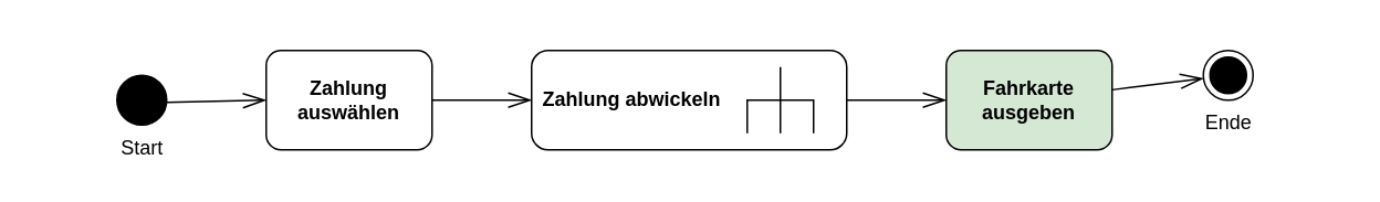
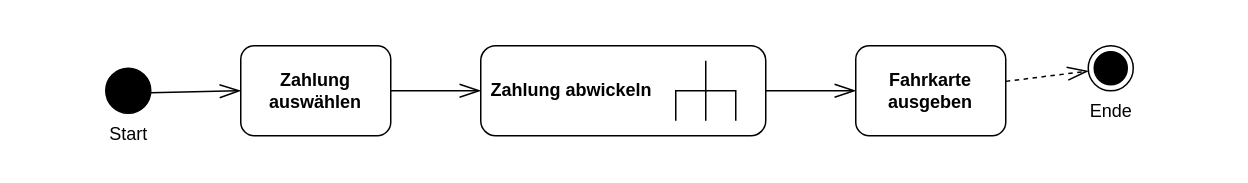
  <mxCell id="0" />
  <mxCell id="1" parent="0" />
  <mxCell id="2" value="Start" style="ellipse;fillColor=strokeColor;html=1;verticalAlign=top;align=center;spacingLeft=0;labelPosition=center;verticalLabelPosition=bottom;" parent="1" vertex="1"><mxGeometry x="70" y="45" width="30" height="30" as="geometry" /></mxCell>
  <mxCell id="3" value="Ende" style="ellipse;html=1;shape=endState;fillColor=strokeColor;labelPosition=center;verticalLabelPosition=bottom;align=center;verticalAlign=top;" parent="1" vertex="1"><mxGeometry x="725" y="30" width="30" height="30" as="geometry" /></mxCell>
  <mxCell id="4" value="Zahlung auswählen" style="rounded=1;whiteSpace=wrap;html=1;fontStyle=1" parent="1" vertex="1"><mxGeometry x="160" y="30" width="100" height="60" as="geometry" /></mxCell>
- <mxCell id="5" value="Fahrkarte ausgeben" style="rounded=1;whiteSpace=wrap;html=1;fontStyle=1;fillColor=#d5e8d4;" parent="1" vertex="1"><mxGeometry x="570" y="30" width="100" height="60" as="geometry" /></mxCell>
+ <mxCell id="5" value="Fahrkarte ausgeben" style="rounded=1;whiteSpace=wrap;html=1;fontStyle=1" parent="1" vertex="1"><mxGeometry x="570" y="30" width="100" height="60" as="geometry" /></mxCell>
  <mxCell id="6" value="" style="endArrow=openThin;html=1;rounded=0;endFill=0;endSize=12;" parent="1" source="2" target="4" edge="1"><mxGeometry width="50" height="50" relative="1" as="geometry"><mxPoint x="59" y="210" as="sourcePoint" /><mxPoint x="119" y="210" as="targetPoint" /></mxGeometry></mxCell>
  <mxCell id="7" value="" style="endArrow=openThin;html=1;rounded=0;endFill=0;endSize=12;" parent="1" source="10" target="5" edge="1"><mxGeometry width="50" height="50" relative="1" as="geometry"><mxPoint x="540" y="140" as="sourcePoint" /><mxPoint x="219" y="220" as="targetPoint" /></mxGeometry></mxCell>
- <mxCell id="8" value="" style="endArrow=openThin;html=1;rounded=0;endFill=0;endSize=12;" parent="1" source="5" target="3" edge="1"><mxGeometry width="50" height="50" relative="1" as="geometry"><mxPoint x="169" y="230" as="sourcePoint" /><mxPoint x="229" y="230" as="targetPoint" /></mxGeometry></mxCell>
+ <mxCell id="8" value="" style="endArrow=openThin;html=1;rounded=0;endFill=0;endSize=12;dashed=1;" parent="1" source="5" target="3" edge="1"><mxGeometry width="50" height="50" relative="1" as="geometry"><mxPoint x="169" y="230" as="sourcePoint" /><mxPoint x="229" y="230" as="targetPoint" /></mxGeometry></mxCell>
  <mxCell id="9" value="" style="endArrow=openThin;html=1;rounded=0;endFill=0;endSize=12;" parent="1" source="4" target="10" edge="1"><mxGeometry width="50" height="50" relative="1" as="geometry"><mxPoint x="89" y="240" as="sourcePoint" /><mxPoint x="290" y="150" as="targetPoint" /></mxGeometry></mxCell>
  <mxCell id="10" value="Zahlung abwickeln" style="shape=mxgraph.uml25.behaviorAction;html=1;rounded=1;absoluteArcSize=1;arcSize=10;align=left;spacingLeft=5;whiteSpace=wrap;fontStyle=1" parent="1" vertex="1"><mxGeometry x="320" y="30" width="190" height="60" as="geometry" /></mxCell>
  <mxCell id="11" value="" style="rounded=0;whiteSpace=wrap;html=1;fillColor=none;strokeColor=none;" vertex="1" parent="1"><mxGeometry x="20" y="20" width="790" height="80" as="geometry" /></mxCell>
